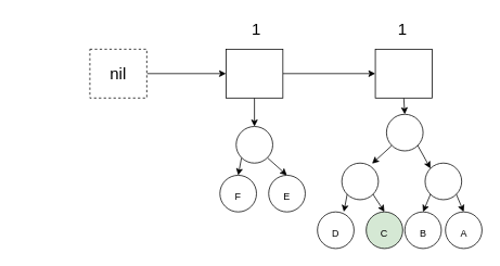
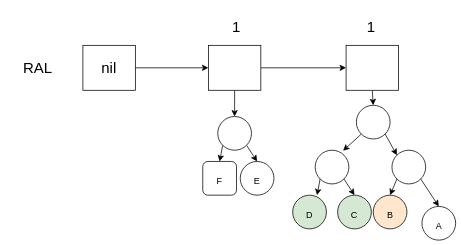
  <mxCell id="0" />
  <mxCell id="1" parent="0" />
  <mxCell id="2" value="" style="edgeStyle=none;rounded=0;orthogonalLoop=1;jettySize=auto;html=1;fontSize=12;" edge="1" parent="1" source="3" target="6"><mxGeometry relative="1" as="geometry" /></mxCell>
- <mxCell id="3" value="nil" style="rounded=0;whiteSpace=wrap;html=1;fontSize=20;dashed=1;" vertex="1" parent="1"><mxGeometry x="110" y="60" width="70" height="60" as="geometry" /></mxCell>
+ <mxCell id="3" value="nil" style="rounded=0;whiteSpace=wrap;html=1;fontSize=20;" vertex="1" parent="1"><mxGeometry x="110" y="60" width="70" height="60" as="geometry" /></mxCell>
  <mxCell id="4" value="" style="edgeStyle=none;rounded=0;orthogonalLoop=1;jettySize=auto;html=1;fontSize=12;" edge="1" parent="1" source="6" target="8"><mxGeometry relative="1" as="geometry" /></mxCell>
  <mxCell id="5" style="edgeStyle=none;rounded=0;orthogonalLoop=1;jettySize=auto;html=1;exitX=0.5;exitY=1;exitDx=0;exitDy=0;entryX=0.5;entryY=0;entryDx=0;entryDy=0;fontSize=12;" edge="1" parent="1" source="6" target="27"><mxGeometry relative="1" as="geometry" /></mxCell>
  <mxCell id="6" value="" style="rounded=0;whiteSpace=wrap;html=1;fontSize=20;" vertex="1" parent="1"><mxGeometry x="277.5" y="60" width="70" height="60" as="geometry" /></mxCell>
  <mxCell id="7" style="edgeStyle=none;rounded=0;orthogonalLoop=1;jettySize=auto;html=1;exitX=0.5;exitY=1;exitDx=0;exitDy=0;entryX=0.5;entryY=0;entryDx=0;entryDy=0;fontSize=12;" edge="1" parent="1" source="8" target="13"><mxGeometry relative="1" as="geometry" /></mxCell>
  <mxCell id="8" value="" style="rounded=0;whiteSpace=wrap;html=1;fontSize=20;" vertex="1" parent="1"><mxGeometry x="461.25" y="60" width="70" height="60" as="geometry" /></mxCell>
  <mxCell id="9" value="1" style="text;html=1;strokeColor=none;fillColor=none;align=center;verticalAlign=middle;whiteSpace=wrap;rounded=0;fontSize=20;" vertex="1" parent="1"><mxGeometry x="285" y="20" width="60" height="30" as="geometry" /></mxCell>
  <mxCell id="10" value="1" style="text;html=1;strokeColor=none;fillColor=none;align=center;verticalAlign=middle;whiteSpace=wrap;rounded=0;fontSize=20;" vertex="1" parent="1"><mxGeometry x="465" y="20" width="60" height="30" as="geometry" /></mxCell>
  <mxCell id="11" style="edgeStyle=none;rounded=0;orthogonalLoop=1;jettySize=auto;html=1;exitX=0;exitY=1;exitDx=0;exitDy=0;entryX=0.828;entryY=0.015;entryDx=0;entryDy=0;entryPerimeter=0;fontSize=12;" edge="1" parent="1" source="13" target="16"><mxGeometry relative="1" as="geometry" /></mxCell>
  <mxCell id="12" style="edgeStyle=none;rounded=0;orthogonalLoop=1;jettySize=auto;html=1;exitX=1;exitY=1;exitDx=0;exitDy=0;entryX=0;entryY=0;entryDx=0;entryDy=0;fontSize=12;" edge="1" parent="1" source="13" target="19"><mxGeometry relative="1" as="geometry" /></mxCell>
  <mxCell id="13" value="" style="ellipse;whiteSpace=wrap;html=1;aspect=fixed;fontSize=20;" vertex="1" parent="1"><mxGeometry x="475" y="140" width="45" height="45" as="geometry" /></mxCell>
  <mxCell id="14" style="edgeStyle=none;rounded=0;orthogonalLoop=1;jettySize=auto;html=1;exitX=0;exitY=1;exitDx=0;exitDy=0;entryX=0.5;entryY=0;entryDx=0;entryDy=0;fontSize=12;" edge="1" parent="1" source="16"><mxGeometry relative="1" as="geometry"><mxPoint x="422.5" y="260" as="targetPoint" /></mxGeometry></mxCell>
  <mxCell id="15" style="edgeStyle=none;rounded=0;orthogonalLoop=1;jettySize=auto;html=1;exitX=1;exitY=1;exitDx=0;exitDy=0;entryX=0.5;entryY=0;entryDx=0;entryDy=0;fontSize=12;" edge="1" parent="1" source="16" target="21"><mxGeometry relative="1" as="geometry" /></mxCell>
  <mxCell id="16" value="" style="ellipse;whiteSpace=wrap;html=1;aspect=fixed;fontSize=20;" vertex="1" parent="1"><mxGeometry x="420" y="200" width="45" height="45" as="geometry" /></mxCell>
  <mxCell id="17" style="edgeStyle=none;rounded=0;orthogonalLoop=1;jettySize=auto;html=1;exitX=0;exitY=1;exitDx=0;exitDy=0;entryX=0.5;entryY=0;entryDx=0;entryDy=0;fontSize=12;" edge="1" parent="1" source="19" target="22"><mxGeometry relative="1" as="geometry" /></mxCell>
  <mxCell id="18" style="edgeStyle=none;rounded=0;orthogonalLoop=1;jettySize=auto;html=1;exitX=1;exitY=1;exitDx=0;exitDy=0;entryX=0.5;entryY=0;entryDx=0;entryDy=0;fontSize=12;" edge="1" parent="1" source="19" target="23"><mxGeometry relative="1" as="geometry" /></mxCell>
  <mxCell id="19" value="" style="ellipse;whiteSpace=wrap;html=1;aspect=fixed;fontSize=20;" vertex="1" parent="1"><mxGeometry x="522.5" y="200" width="45" height="45" as="geometry" /></mxCell>
- <mxCell id="20" value="&lt;font style=&quot;font-size: 12px&quot;&gt;D&lt;/font&gt;" style="ellipse;whiteSpace=wrap;html=1;aspect=fixed;fontSize=20;" vertex="1" parent="1"><mxGeometry x="390" y="260" width="45" height="45" as="geometry" /></mxCell>
+ <mxCell id="20" value="&lt;font style=&quot;font-size: 12px&quot;&gt;D&lt;/font&gt;" style="ellipse;whiteSpace=wrap;html=1;aspect=fixed;fontSize=20;fillColor=#d5e8d4;" vertex="1" parent="1"><mxGeometry x="390" y="260" width="45" height="45" as="geometry" /></mxCell>
  <mxCell id="21" value="&lt;font style=&quot;font-size: 12px&quot;&gt;C&lt;/font&gt;" style="ellipse;whiteSpace=wrap;html=1;aspect=fixed;fontSize=20;fillColor=#d5e8d4;" vertex="1" parent="1"><mxGeometry x="450" y="260" width="45" height="45" as="geometry" /></mxCell>
- <mxCell id="22" value="&lt;font style=&quot;font-size: 12px&quot;&gt;B&lt;/font&gt;" style="ellipse;whiteSpace=wrap;html=1;aspect=fixed;fontSize=20;" vertex="1" parent="1"><mxGeometry x="497.5" y="260" width="45" height="45" as="geometry" /></mxCell>
- <mxCell id="23" value="&lt;font style=&quot;font-size: 12px&quot;&gt;A&lt;/font&gt;" style="ellipse;whiteSpace=wrap;html=1;aspect=fixed;fontSize=20;" vertex="1" parent="1"><mxGeometry x="547.5" y="260" width="45" height="45" as="geometry" /></mxCell>
+ <mxCell id="22" value="&lt;font style=&quot;font-size: 12px&quot;&gt;B&lt;/font&gt;" style="ellipse;whiteSpace=wrap;html=1;aspect=fixed;fontSize=20;fillColor=#ffe6cc;" vertex="1" parent="1"><mxGeometry x="497.5" y="260" width="45" height="45" as="geometry" /></mxCell>
+ <mxCell id="23" value="&lt;font style=&quot;font-size: 12px&quot;&gt;A&lt;/font&gt;" style="ellipse;whiteSpace=wrap;html=1;aspect=fixed;fontSize=20;" vertex="1" parent="1"><mxGeometry x="562.5" y="275" width="45" height="45" as="geometry" /></mxCell>
+ <mxCell id="24" value="RAL" style="text;html=1;strokeColor=none;fillColor=none;align=center;verticalAlign=middle;whiteSpace=wrap;rounded=0;fontSize=20;" vertex="1" parent="1"><mxGeometry x="20" y="75" width="60" height="30" as="geometry" /></mxCell>
  <mxCell id="25" style="edgeStyle=none;rounded=0;orthogonalLoop=1;jettySize=auto;html=1;exitX=0;exitY=1;exitDx=0;exitDy=0;entryX=0.5;entryY=0;entryDx=0;entryDy=0;fontSize=12;" edge="1" parent="1" source="27" target="28"><mxGeometry relative="1" as="geometry" /></mxCell>
  <mxCell id="26" style="edgeStyle=none;rounded=0;orthogonalLoop=1;jettySize=auto;html=1;exitX=1;exitY=1;exitDx=0;exitDy=0;entryX=0.5;entryY=0;entryDx=0;entryDy=0;fontSize=12;" edge="1" parent="1" source="27" target="29"><mxGeometry relative="1" as="geometry" /></mxCell>
  <mxCell id="27" value="" style="ellipse;whiteSpace=wrap;html=1;aspect=fixed;fontSize=20;" vertex="1" parent="1"><mxGeometry x="290" y="155" width="45" height="45" as="geometry" /></mxCell>
- <mxCell id="28" value="&lt;font style=&quot;font-size: 12px&quot;&gt;F&lt;/font&gt;" style="ellipse;whiteSpace=wrap;html=1;aspect=fixed;fontSize=20;" vertex="1" parent="1"><mxGeometry x="270" y="215" width="45" height="45" as="geometry" /></mxCell>
- <mxCell id="29" value="&lt;font style=&quot;font-size: 12px&quot;&gt;E&lt;/font&gt;" style="ellipse;whiteSpace=wrap;html=1;aspect=fixed;fontSize=20;" vertex="1" parent="1"><mxGeometry x="330" y="215" width="45" height="45" as="geometry" /></mxCell>
+ <mxCell id="28" value="&lt;font style=&quot;font-size: 12px&quot;&gt;F&lt;/font&gt;" style="whiteSpace=wrap;html=1;aspect=fixed;fontSize=20;rounded=1;" vertex="1" parent="1"><mxGeometry x="270" y="215" width="45" height="45" as="geometry" /></mxCell>
+ <mxCell id="29" value="&lt;font style=&quot;font-size: 12px&quot;&gt;E&lt;/font&gt;" style="ellipse;whiteSpace=wrap;html=1;aspect=fixed;fontSize=20;" vertex="1" parent="1"><mxGeometry x="320" y="215" width="45" height="45" as="geometry" /></mxCell>
